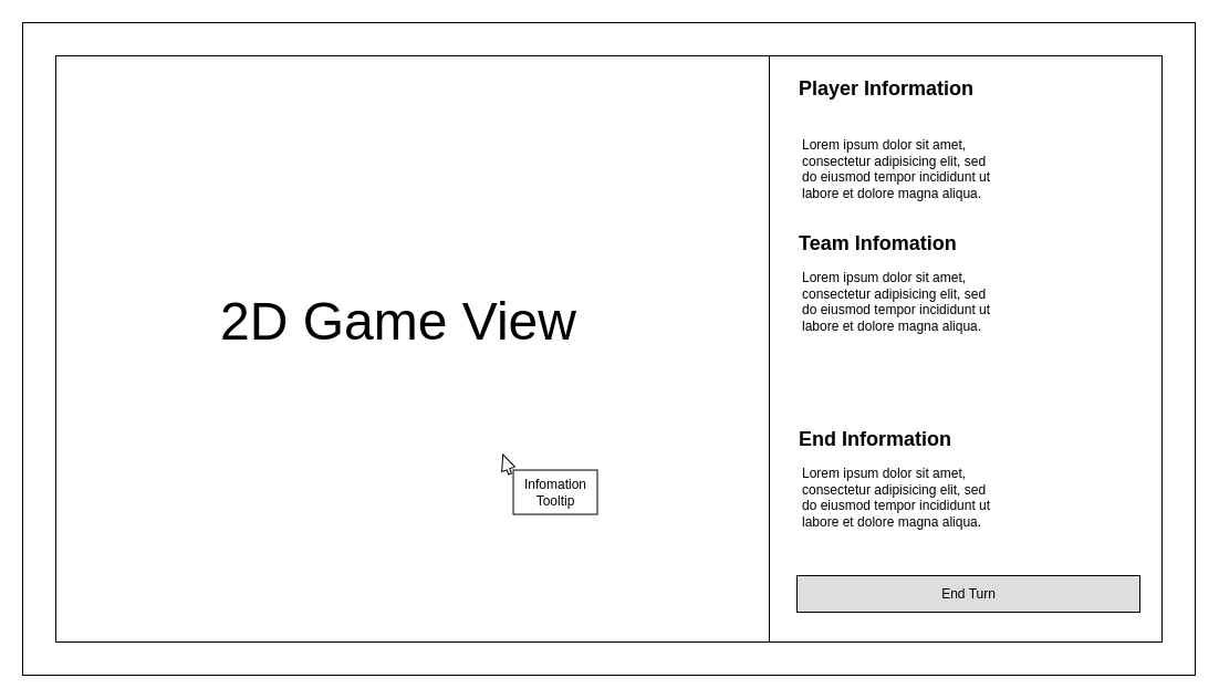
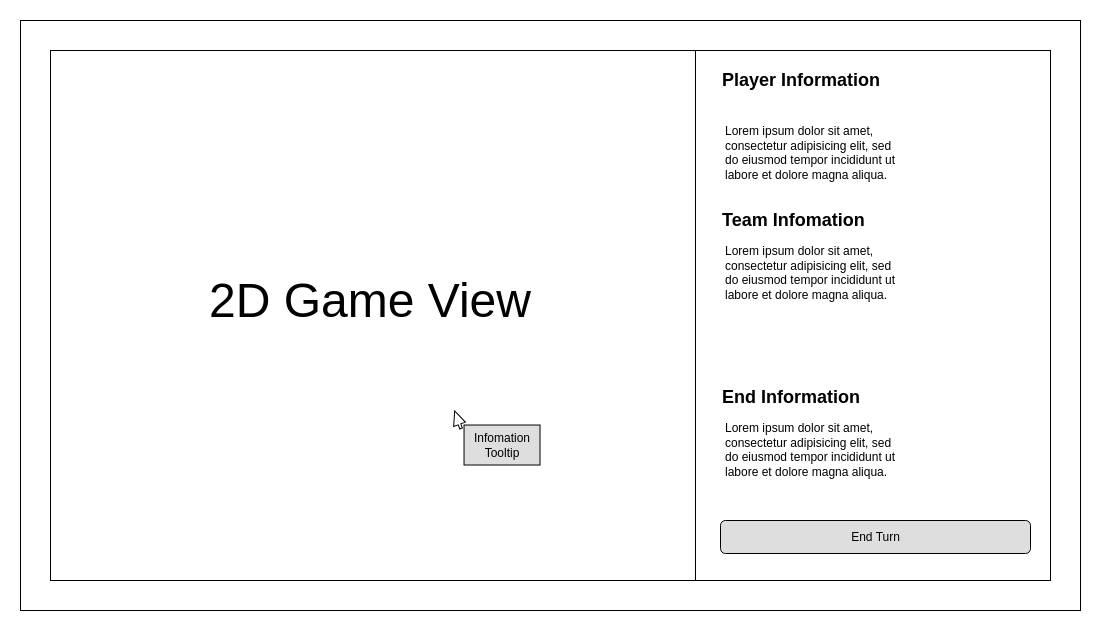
  <mxCell id="0" />
  <mxCell id="1" parent="0" />
  <mxCell id="2" value="" style="rounded=0;whiteSpace=wrap;html=1;" vertex="1" parent="1"><mxGeometry x="20" y="20" width="1060" height="590" as="geometry" /></mxCell>
  <mxCell id="3" value="" style="rounded=0;whiteSpace=wrap;html=1;" vertex="1" parent="1"><mxGeometry x="50" y="50" width="1000" height="530" as="geometry" /></mxCell>
  <mxCell id="4" value="" style="line;strokeWidth=1;direction=south;html=1;" vertex="1" parent="1"><mxGeometry x="690" y="50" width="10" height="530" as="geometry" /></mxCell>
  <mxCell id="5" value="" style="group" vertex="1" connectable="0" parent="1"><mxGeometry x="440.003" y="400.004" width="99.527" height="64.516" as="geometry" /></mxCell>
  <mxCell id="6" value="" style="shape=singleArrow;direction=east;whiteSpace=wrap;html=1;rounded=0;glass=0;sketch=0;fillColor=#FFFFFF;gradientColor=none;gradientDirection=north;arrowWidth=0.22;arrowSize=0.759;rotation=-110;" vertex="1" parent="5"><mxGeometry x="8" y="13" width="18.73" height="12.48" as="geometry" /></mxCell>
- <mxCell id="7" value="Infomation&lt;br&gt;Tooltip" style="rounded=0;whiteSpace=wrap;html=1;glass=0;sketch=0;fillColor=#FFFFFF;gradientDirection=north;" vertex="1" parent="5"><mxGeometry x="23.527" y="24.516" width="76" height="40" as="geometry" /></mxCell>
- <mxCell id="8" value="&lt;span style=&quot;font-size: 48px&quot;&gt;2D Game View&lt;/span&gt;" style="text;html=1;strokeColor=none;fillColor=none;align=center;verticalAlign=middle;whiteSpace=wrap;rounded=0;glass=0;sketch=0;" vertex="1" parent="1"><mxGeometry x="160" y="240" width="400" height="100" as="geometry" /></mxCell>
+ <mxCell id="7" value="Infomation&lt;br&gt;Tooltip" style="rounded=0;whiteSpace=wrap;html=1;glass=0;sketch=0;fillColor=#dedede;gradientDirection=north;" vertex="1" parent="5"><mxGeometry x="23.527" y="24.516" width="76" height="40" as="geometry" /></mxCell>
+ <mxCell id="8" value="&lt;span style=&quot;font-size: 48px&quot;&gt;2D Game View&lt;/span&gt;" style="text;html=1;strokeColor=none;fillColor=none;align=center;verticalAlign=middle;whiteSpace=wrap;rounded=0;glass=0;sketch=0;" vertex="1" parent="1"><mxGeometry x="170" y="250" width="400" height="100" as="geometry" /></mxCell>
  <mxCell id="9" value="Player Information" style="text;strokeColor=none;fillColor=none;html=1;fontSize=18;fontStyle=1;verticalAlign=middle;align=left;" vertex="1" parent="1"><mxGeometry x="720" y="60" width="100" height="40" as="geometry" /></mxCell>
  <mxCell id="10" value="Team Infomation" style="text;strokeColor=none;fillColor=none;html=1;fontSize=18;fontStyle=1;verticalAlign=middle;align=left;" vertex="1" parent="1"><mxGeometry x="720" y="200" width="100" height="40" as="geometry" /></mxCell>
  <mxCell id="11" value="&#10;Lorem ipsum dolor sit amet, consectetur adipisicing elit, sed do eiusmod tempor incididunt ut labore et dolore magna aliqua." style="text;strokeColor=none;fillColor=none;spacing=5;spacingTop=-20;whiteSpace=wrap;overflow=hidden;rounded=0;glass=0;sketch=0;verticalAlign=top;align=left;" vertex="1" parent="1"><mxGeometry x="720" y="120" width="190" height="70" as="geometry" /></mxCell>
  <mxCell id="12" value="&#10;Lorem ipsum dolor sit amet, consectetur adipisicing elit, sed do eiusmod tempor incididunt ut labore et dolore magna aliqua." style="text;strokeColor=none;fillColor=none;spacing=5;spacingTop=-20;whiteSpace=wrap;overflow=hidden;rounded=0;glass=0;sketch=0;verticalAlign=top;align=left;" vertex="1" parent="1"><mxGeometry x="720" y="240" width="190" height="70" as="geometry" /></mxCell>
  <mxCell id="13" value="End Information" style="text;strokeColor=none;fillColor=none;html=1;fontSize=18;fontStyle=1;verticalAlign=middle;align=left;" vertex="1" parent="1"><mxGeometry x="720" y="377.26" width="100" height="40" as="geometry" /></mxCell>
  <mxCell id="14" value="&#10;Lorem ipsum dolor sit amet, consectetur adipisicing elit, sed do eiusmod tempor incididunt ut labore et dolore magna aliqua." style="text;strokeColor=none;fillColor=none;spacing=5;spacingTop=-20;whiteSpace=wrap;overflow=hidden;rounded=0;glass=0;sketch=0;verticalAlign=top;align=left;" vertex="1" parent="1"><mxGeometry x="720" y="417.26" width="190" height="70" as="geometry" /></mxCell>
- <mxCell id="15" value="End Turn" style="fillColor=#DEDEDE;align=center;strokeColor=default;html=1;fontColor=#000000;fontSize=12;sketch=0;rounded=0;" vertex="1" parent="1"><mxGeometry x="720" y="520" width="310" height="33" as="geometry" /></mxCell>
+ <mxCell id="15" value="End Turn" style="rounded=1;fillColor=#DEDEDE;align=center;strokeColor=default;html=1;fontColor=#000000;fontSize=12;sketch=0;" vertex="1" parent="1"><mxGeometry x="720" y="520" width="310" height="33" as="geometry" /></mxCell>
